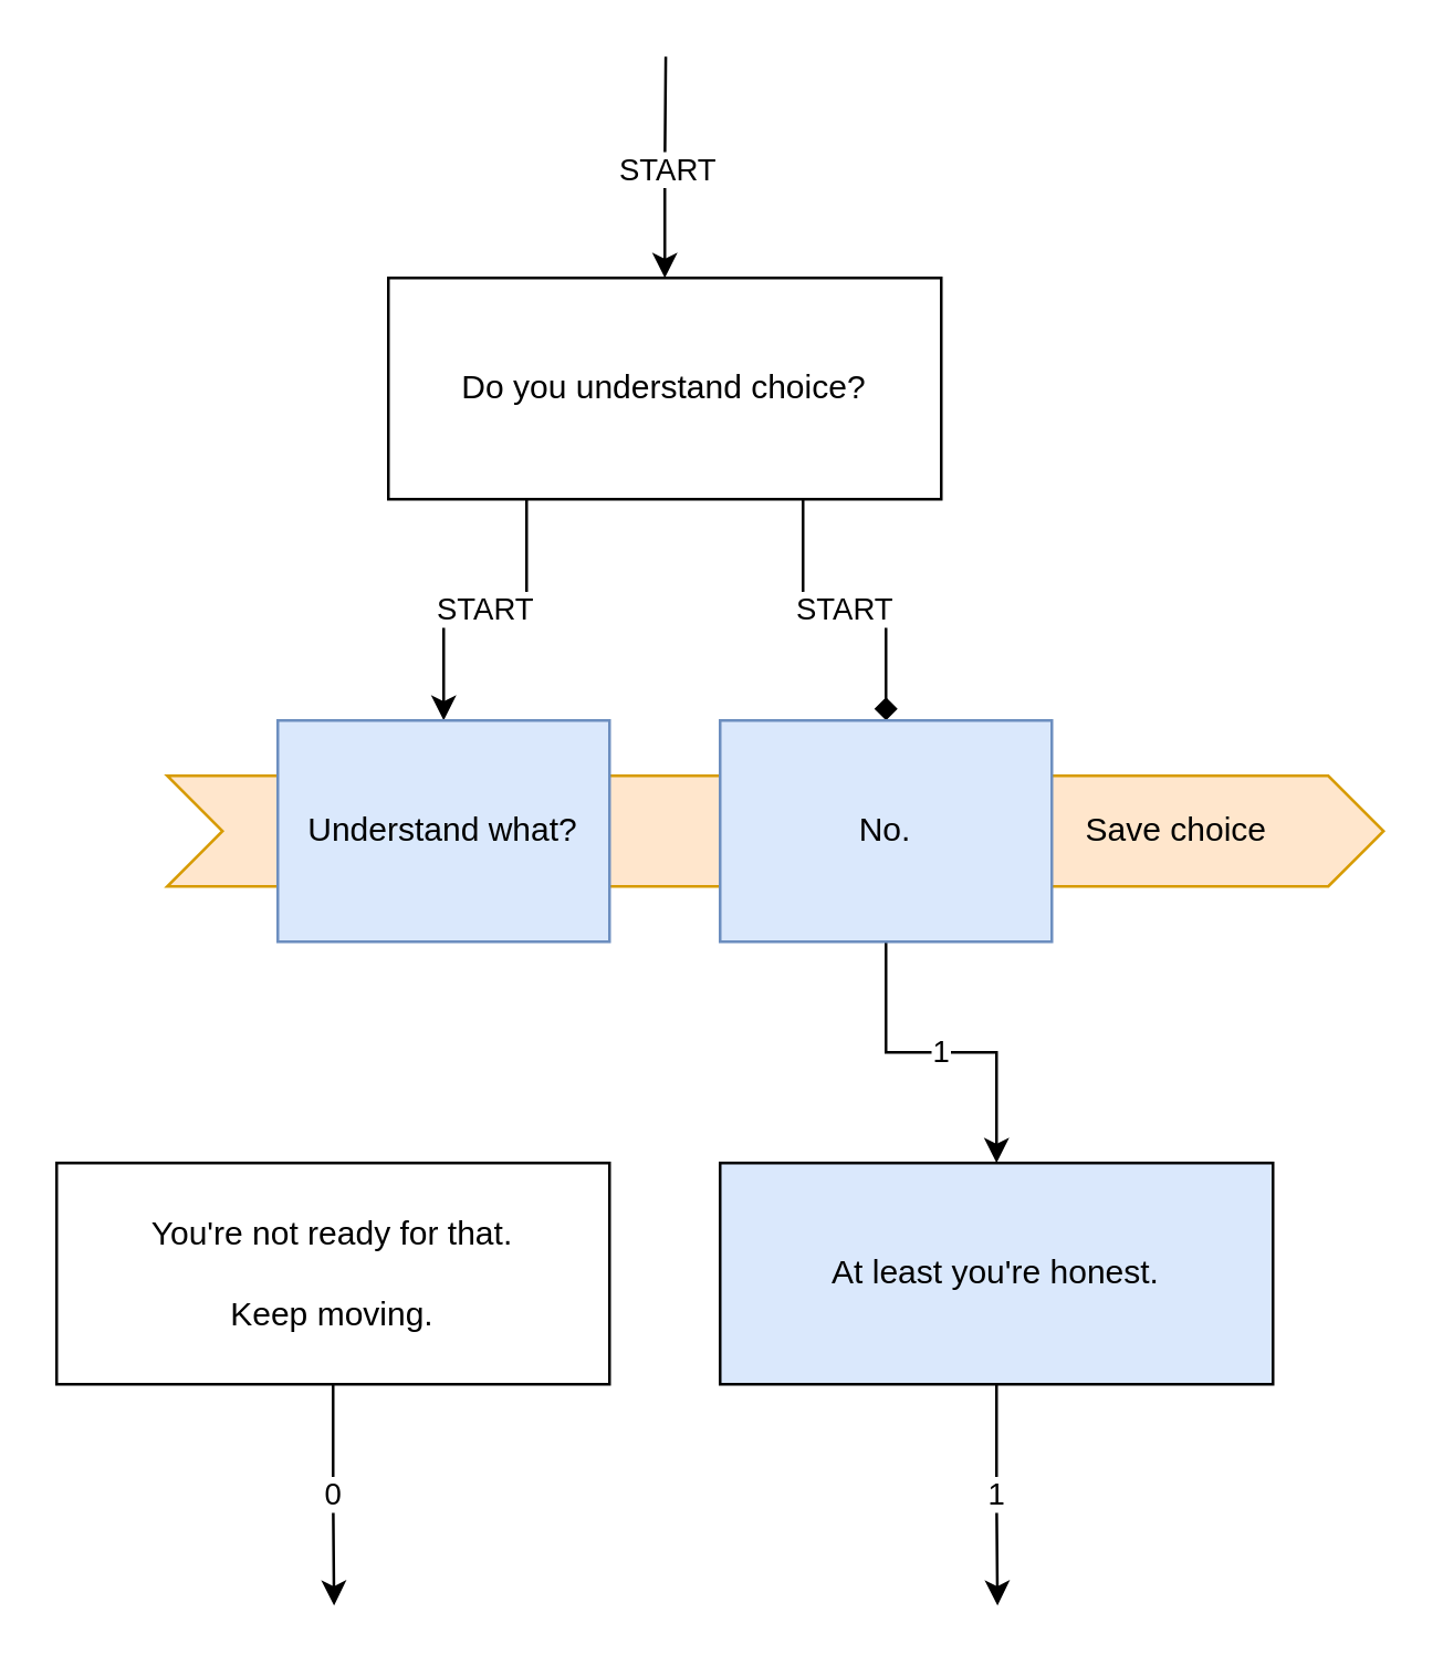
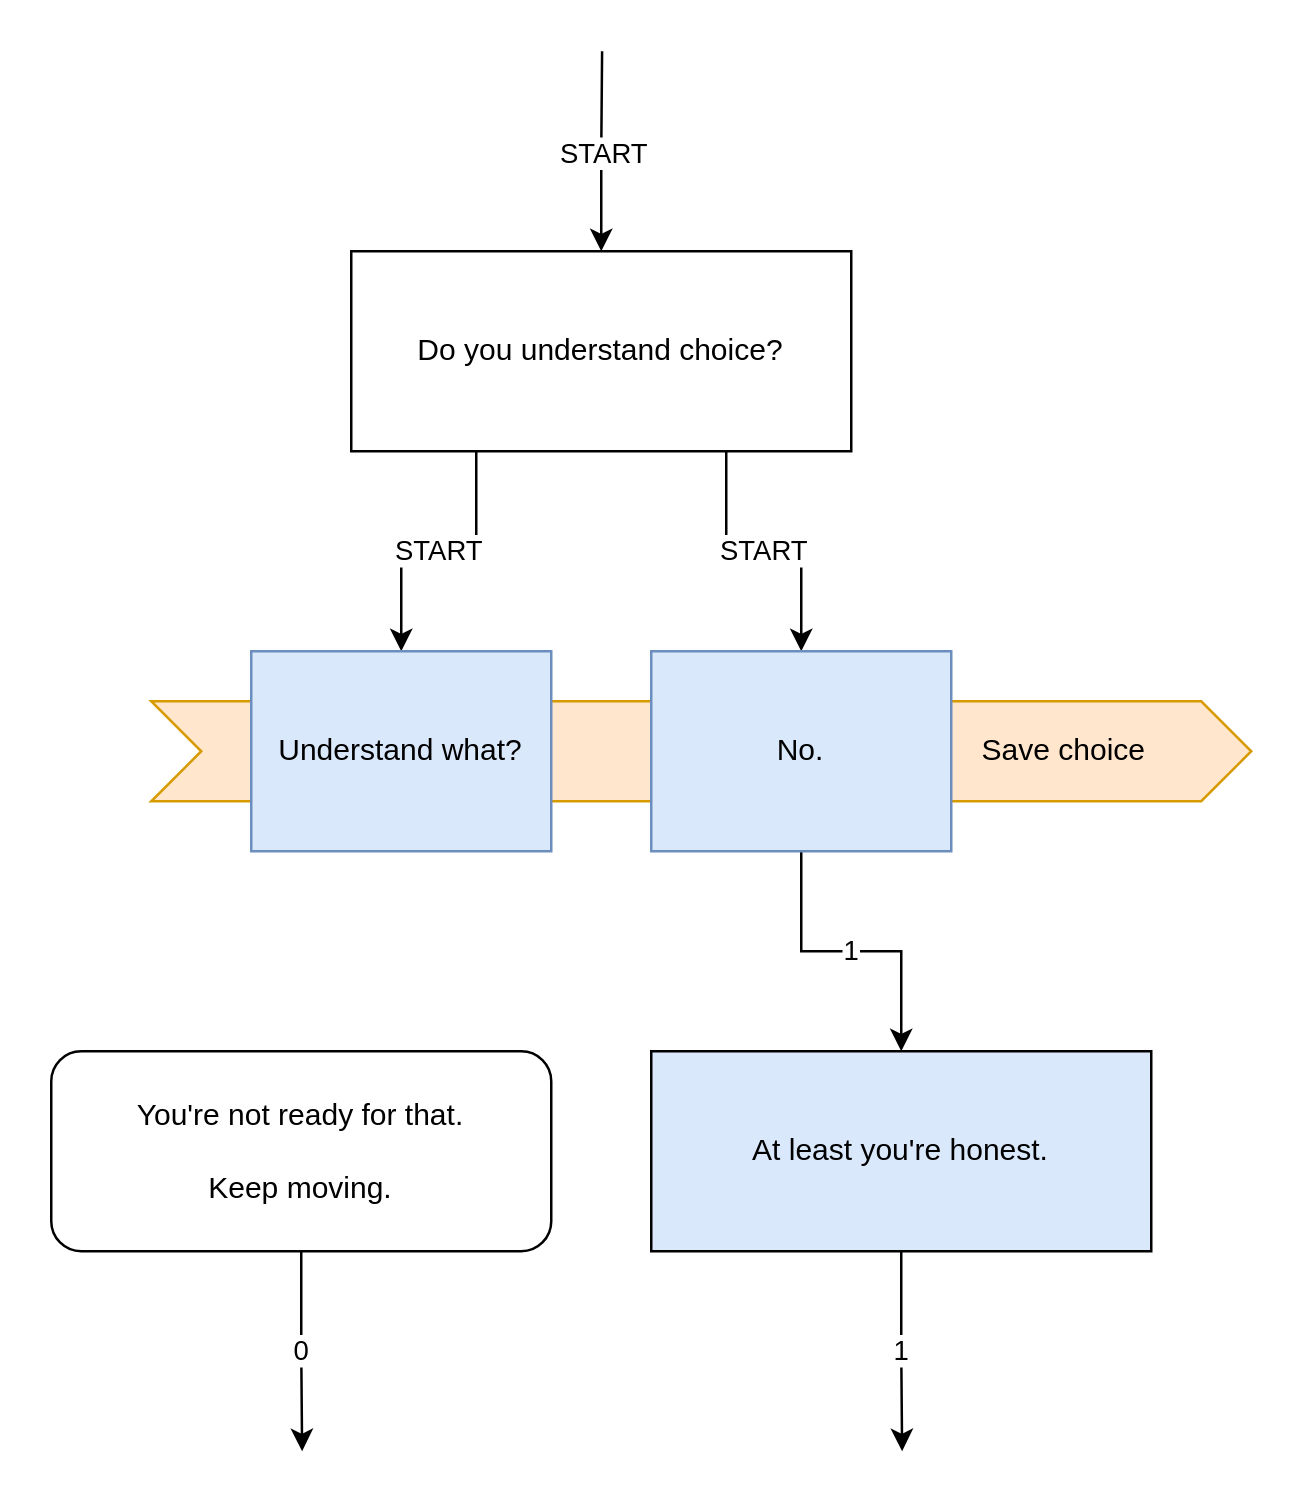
  <mxCell id="0" />
  <mxCell id="1" parent="0" />
  <mxCell id="2" value="&lt;blockquote style=&quot;margin: 0 0 0 40px; border: none; padding: 0px;&quot;&gt;&lt;blockquote style=&quot;margin: 0 0 0 40px; border: none; padding: 0px;&quot;&gt;&lt;blockquote style=&quot;margin: 0 0 0 40px; border: none; padding: 0px;&quot;&gt;Save choice&lt;/blockquote&gt;&lt;/blockquote&gt;&lt;/blockquote&gt;" style="shape=step;perimeter=stepPerimeter;whiteSpace=wrap;html=1;fixedSize=1;fillColor=#ffe6cc;strokeColor=#d79b00;align=right;spacingRight=40;" parent="1" vertex="1"><mxGeometry x="60" y="280" width="440" height="40" as="geometry" /></mxCell>
  <mxCell id="3" value="START" style="edgeStyle=orthogonalEdgeStyle;rounded=0;orthogonalLoop=1;jettySize=auto;html=1;exitX=0.25;exitY=1;exitDx=0;exitDy=0;entryX=0.5;entryY=0;entryDx=0;entryDy=0;" parent="1" source="6" target="7" edge="1"><mxGeometry relative="1" as="geometry" /></mxCell>
- <mxCell id="4" value="START" style="edgeStyle=orthogonalEdgeStyle;rounded=0;orthogonalLoop=1;jettySize=auto;html=1;exitX=0.75;exitY=1;exitDx=0;exitDy=0;entryX=0.5;entryY=0;entryDx=0;entryDy=0;endArrow=diamond;" parent="1" source="6" target="9" edge="1"><mxGeometry relative="1" as="geometry" /></mxCell>
+ <mxCell id="4" value="START" style="edgeStyle=orthogonalEdgeStyle;rounded=0;orthogonalLoop=1;jettySize=auto;html=1;exitX=0.75;exitY=1;exitDx=0;exitDy=0;entryX=0.5;entryY=0;entryDx=0;entryDy=0;" parent="1" source="6" target="9" edge="1"><mxGeometry relative="1" as="geometry" /></mxCell>
  <mxCell id="5" value="START" style="edgeStyle=orthogonalEdgeStyle;rounded=0;orthogonalLoop=1;jettySize=auto;html=1;exitX=0.5;exitY=0;exitDx=0;exitDy=0;startArrow=classic;startFill=1;endArrow=none;endFill=0;" parent="1" source="6" edge="1"><mxGeometry relative="1" as="geometry"><mxPoint x="240.345" y="20" as="targetPoint" /></mxGeometry></mxCell>
  <mxCell id="6" value="Do you understand choice?" style="rounded=0;whiteSpace=wrap;html=1;" parent="1" vertex="1"><mxGeometry x="140" y="100" width="200" height="80" as="geometry" /></mxCell>
  <mxCell id="7" value="Understand what?" style="rounded=0;whiteSpace=wrap;html=1;fillColor=#dae8fc;strokeColor=#6c8ebf;" parent="1" vertex="1"><mxGeometry x="100" y="260" width="120" height="80" as="geometry" /></mxCell>
  <mxCell id="8" value="1" style="edgeStyle=orthogonalEdgeStyle;rounded=0;orthogonalLoop=1;jettySize=auto;html=1;exitX=0.5;exitY=1;exitDx=0;exitDy=0;entryX=0.5;entryY=0;entryDx=0;entryDy=0;" parent="1" source="9" target="13" edge="1"><mxGeometry relative="1" as="geometry" /></mxCell>
  <mxCell id="9" value="No." style="rounded=0;whiteSpace=wrap;html=1;fillColor=#dae8fc;strokeColor=#6c8ebf;" parent="1" vertex="1"><mxGeometry x="260" y="260" width="120" height="80" as="geometry" /></mxCell>
  <mxCell id="10" value="0" style="edgeStyle=orthogonalEdgeStyle;rounded=0;orthogonalLoop=1;jettySize=auto;html=1;exitX=0.5;exitY=1;exitDx=0;exitDy=0;" parent="1" source="11" edge="1"><mxGeometry relative="1" as="geometry"><mxPoint x="120.345" y="580" as="targetPoint" /></mxGeometry></mxCell>
- <mxCell id="11" value="You're not ready for that.&lt;br&gt;&lt;br&gt;Keep moving." style="rounded=0;whiteSpace=wrap;html=1;" parent="1" vertex="1"><mxGeometry x="20" y="420" width="200" height="80" as="geometry" /></mxCell>
+ <mxCell id="11" value="You're not ready for that.&lt;br&gt;&lt;br&gt;Keep moving." style="whiteSpace=wrap;html=1;rounded=1;" parent="1" vertex="1"><mxGeometry x="20" y="420" width="200" height="80" as="geometry" /></mxCell>
  <mxCell id="12" value="1" style="edgeStyle=orthogonalEdgeStyle;rounded=0;orthogonalLoop=1;jettySize=auto;html=1;exitX=0.5;exitY=1;exitDx=0;exitDy=0;" parent="1" source="13" edge="1"><mxGeometry relative="1" as="geometry"><mxPoint x="360.345" y="580" as="targetPoint" /></mxGeometry></mxCell>
  <mxCell id="13" value="At least you're honest." style="rounded=0;whiteSpace=wrap;html=1;fillColor=#dae8fc;" parent="1" vertex="1"><mxGeometry x="260" y="420" width="200" height="80" as="geometry" /></mxCell>
